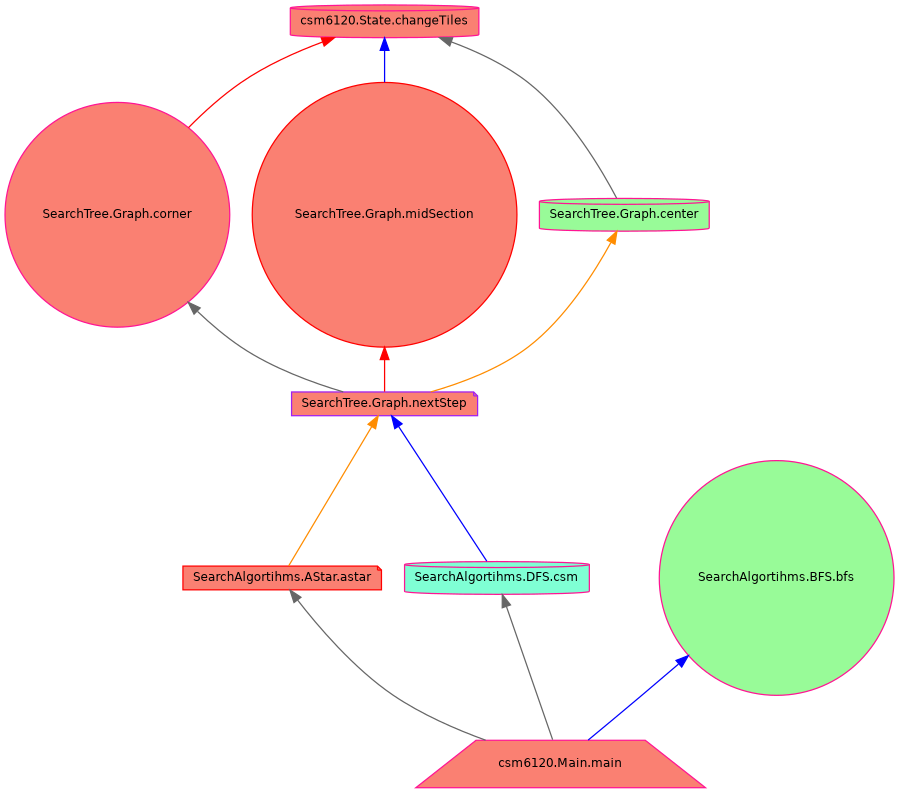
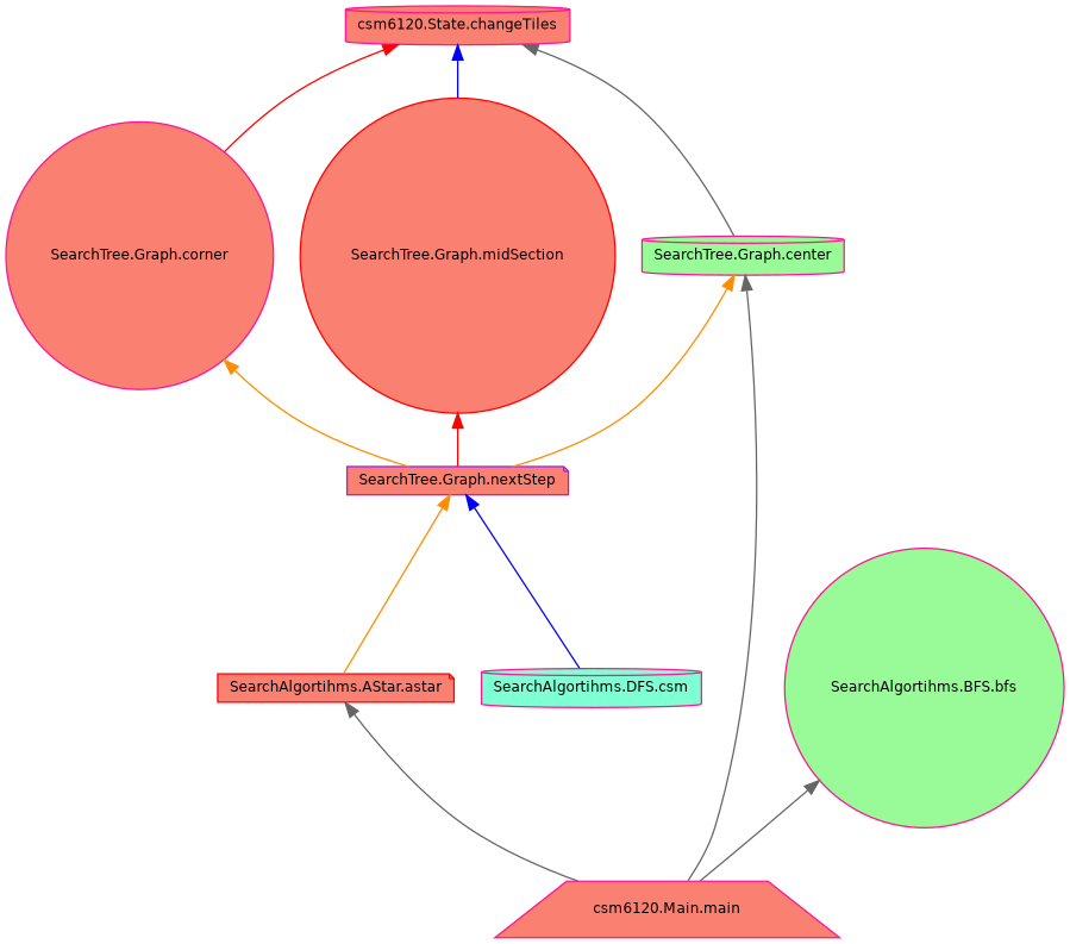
  digraph {
    rankdir=TB
    node [color=deeppink fillcolor=salmon fontname=Helvetica fontsize=10 shape=cylinder style=filled]
    edge [color=gray40 dir=back fontname=Helvetica fontsize=10 labelfontname=Helvetica labelfontsize=10 style=solid]
    n1 [fontcolor=black height=0.2 label="csm6120.State.changeTiles" width=0.4]
    n2 [height=0.2 label="SearchTree.Graph.corner" shape=circle width=0.4]
    n3 [color=red height=0.2 label="SearchTree.Graph.midSection" shape=circle width=0.4]
    n4 [fillcolor=palegreen height=0.2 label="SearchTree.Graph.center" width=0.4]
    n5 [color=purple height=0.2 label="SearchTree.Graph.nextStep" shape=note width=0.4]
    n6 [color=red height=0.2 label="SearchAlgortihms.AStar.astar" shape=note width=0.4]
    n7 [fillcolor=aquamarine height=0.2 label="SearchAlgortihms.DFS.csm" width=0.4]
    n8 [height=0.2 label="csm6120.Main.main" shape=trapezium width=0.4]
    n9 [fillcolor=palegreen height=0.2 label="SearchAlgortihms.BFS.bfs" shape=circle width=0.4]
    n1 -> n2 [color=red]
    n1 -> n3 [color=blue]
    n1 -> n4
-   n2 -> n5
+   n2 -> n5 [color=darkorange]
    n3 -> n5 [color=red]
    n4 -> n5 [color=darkorange]
    n5 -> n6 [color=darkorange]
    n5 -> n7 [color=blue]
    n6 -> n8
-   n7 -> n8
-   n9 -> n8 [color=blue]
+   n4 -> n8
+   n9 -> n8
  }
